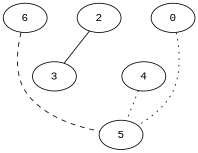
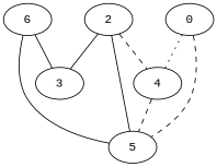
  graph {
    fontname="Liberation Mono"
    node [fontname="Liberation Mono"]
    edge [fontname="Liberation Mono" style=solid]
    0
    4
    5
    n4 [label=6]
    3
    2
-   0 -- 5 [style=dotted]
-   4 -- 5 [style=dotted]
-   n4 -- 5 [style=dashed]
+   0 -- 4 [style=dotted]
+   0 -- 5 [style=dashed]
+   4 -- 5 [style=dashed]
+   n4 -- 5
+   n4 -- 3
+   2 -- 4 [style=dashed]
+   2 -- 5
    2 -- 3
  }
